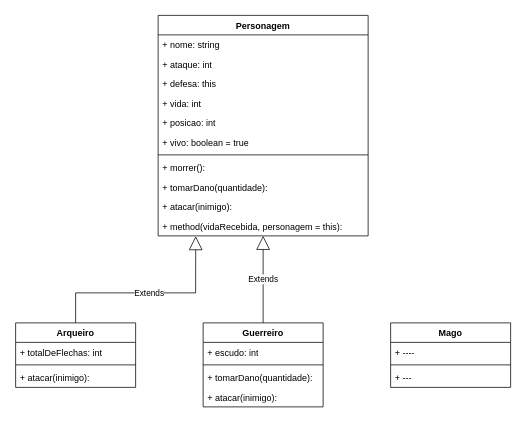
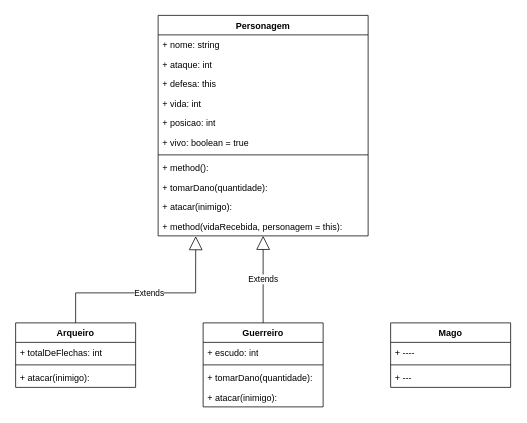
  <mxCell id="0" />
  <mxCell id="1" parent="0" />
  <mxCell id="2" value="Personagem" style="swimlane;fontStyle=1;align=center;verticalAlign=top;childLayout=stackLayout;horizontal=1;startSize=26;horizontalStack=0;resizeParent=1;resizeParentMax=0;resizeLast=0;collapsible=1;marginBottom=0;whiteSpace=wrap;html=1;" vertex="1" parent="1"><mxGeometry x="210" y="20" width="280" height="294" as="geometry" /></mxCell>
  <mxCell id="3" value="+ nome: string" style="text;strokeColor=none;fillColor=none;align=left;verticalAlign=top;spacingLeft=4;spacingRight=4;overflow=hidden;rotatable=0;points=[[0,0.5],[1,0.5]];portConstraint=eastwest;whiteSpace=wrap;html=1;" vertex="1" parent="2"><mxGeometry y="26" width="280" height="26" as="geometry" /></mxCell>
  <mxCell id="4" value="+ ataque: int" style="text;strokeColor=none;fillColor=none;align=left;verticalAlign=top;spacingLeft=4;spacingRight=4;overflow=hidden;rotatable=0;points=[[0,0.5],[1,0.5]];portConstraint=eastwest;whiteSpace=wrap;html=1;" vertex="1" parent="2"><mxGeometry y="52" width="280" height="26" as="geometry" /></mxCell>
  <mxCell id="5" value="+ defesa: this" style="text;strokeColor=none;fillColor=none;align=left;verticalAlign=top;spacingLeft=4;spacingRight=4;overflow=hidden;rotatable=0;points=[[0,0.5],[1,0.5]];portConstraint=eastwest;whiteSpace=wrap;html=1;" vertex="1" parent="2"><mxGeometry y="78" width="280" height="26" as="geometry" /></mxCell>
  <mxCell id="6" value="+ vida: int" style="text;strokeColor=none;fillColor=none;align=left;verticalAlign=top;spacingLeft=4;spacingRight=4;overflow=hidden;rotatable=0;points=[[0,0.5],[1,0.5]];portConstraint=eastwest;whiteSpace=wrap;html=1;" vertex="1" parent="2"><mxGeometry y="104" width="280" height="26" as="geometry" /></mxCell>
  <mxCell id="7" value="+ posicao: int" style="text;strokeColor=none;fillColor=none;align=left;verticalAlign=top;spacingLeft=4;spacingRight=4;overflow=hidden;rotatable=0;points=[[0,0.5],[1,0.5]];portConstraint=eastwest;whiteSpace=wrap;html=1;" vertex="1" parent="2"><mxGeometry y="130" width="280" height="26" as="geometry" /></mxCell>
  <mxCell id="8" value="+ vivo: boolean = true" style="text;strokeColor=none;fillColor=none;align=left;verticalAlign=top;spacingLeft=4;spacingRight=4;overflow=hidden;rotatable=0;points=[[0,0.5],[1,0.5]];portConstraint=eastwest;whiteSpace=wrap;html=1;" vertex="1" parent="2"><mxGeometry y="156" width="280" height="26" as="geometry" /></mxCell>
  <mxCell id="9" value="" style="line;strokeWidth=1;fillColor=none;align=left;verticalAlign=middle;spacingTop=-1;spacingLeft=3;spacingRight=3;rotatable=0;labelPosition=right;points=[];portConstraint=eastwest;strokeColor=inherit;" vertex="1" parent="2"><mxGeometry y="182" width="280" height="8" as="geometry" /></mxCell>
- <mxCell id="10" value="+ morrer():&amp;nbsp;" style="text;strokeColor=none;fillColor=none;align=left;verticalAlign=top;spacingLeft=4;spacingRight=4;overflow=hidden;rotatable=0;points=[[0,0.5],[1,0.5]];portConstraint=eastwest;whiteSpace=wrap;html=1;" vertex="1" parent="2"><mxGeometry y="190" width="280" height="26" as="geometry" /></mxCell>
+ <mxCell id="10" value="+ method():&amp;nbsp;" style="text;strokeColor=none;fillColor=none;align=left;verticalAlign=top;spacingLeft=4;spacingRight=4;overflow=hidden;rotatable=0;points=[[0,0.5],[1,0.5]];portConstraint=eastwest;whiteSpace=wrap;html=1;" vertex="1" parent="2"><mxGeometry y="190" width="280" height="26" as="geometry" /></mxCell>
  <mxCell id="11" value="+ tomarDano(quantidade):" style="text;strokeColor=none;fillColor=none;align=left;verticalAlign=top;spacingLeft=4;spacingRight=4;overflow=hidden;rotatable=0;points=[[0,0.5],[1,0.5]];portConstraint=eastwest;whiteSpace=wrap;html=1;" vertex="1" parent="2"><mxGeometry y="216" width="280" height="26" as="geometry" /></mxCell>
  <mxCell id="12" value="+ atacar(inimigo):&amp;nbsp;" style="text;strokeColor=none;fillColor=none;align=left;verticalAlign=top;spacingLeft=4;spacingRight=4;overflow=hidden;rotatable=0;points=[[0,0.5],[1,0.5]];portConstraint=eastwest;whiteSpace=wrap;html=1;" vertex="1" parent="2"><mxGeometry y="242" width="280" height="26" as="geometry" /></mxCell>
  <mxCell id="13" value="+ method(vidaRecebida, personagem = this):&amp;nbsp;" style="text;strokeColor=none;fillColor=none;align=left;verticalAlign=top;spacingLeft=4;spacingRight=4;overflow=hidden;rotatable=0;points=[[0,0.5],[1,0.5]];portConstraint=eastwest;whiteSpace=wrap;html=1;" vertex="1" parent="2"><mxGeometry y="268" width="280" height="26" as="geometry" /></mxCell>
  <mxCell id="14" value="Arqueiro" style="swimlane;fontStyle=1;align=center;verticalAlign=top;childLayout=stackLayout;horizontal=1;startSize=26;horizontalStack=0;resizeParent=1;resizeParentMax=0;resizeLast=0;collapsible=1;marginBottom=0;whiteSpace=wrap;html=1;" vertex="1" parent="1"><mxGeometry x="20" y="430" width="160" height="86" as="geometry" /></mxCell>
  <mxCell id="15" value="+ totalDeFlechas: int" style="text;strokeColor=none;fillColor=none;align=left;verticalAlign=top;spacingLeft=4;spacingRight=4;overflow=hidden;rotatable=0;points=[[0,0.5],[1,0.5]];portConstraint=eastwest;whiteSpace=wrap;html=1;" vertex="1" parent="14"><mxGeometry y="26" width="160" height="26" as="geometry" /></mxCell>
  <mxCell id="16" value="" style="line;strokeWidth=1;fillColor=none;align=left;verticalAlign=middle;spacingTop=-1;spacingLeft=3;spacingRight=3;rotatable=0;labelPosition=right;points=[];portConstraint=eastwest;strokeColor=inherit;" vertex="1" parent="14"><mxGeometry y="52" width="160" height="8" as="geometry" /></mxCell>
  <mxCell id="17" value="+ atacar(inimigo):&amp;nbsp;" style="text;strokeColor=none;fillColor=none;align=left;verticalAlign=top;spacingLeft=4;spacingRight=4;overflow=hidden;rotatable=0;points=[[0,0.5],[1,0.5]];portConstraint=eastwest;whiteSpace=wrap;html=1;" vertex="1" parent="14"><mxGeometry y="60" width="160" height="26" as="geometry" /></mxCell>
  <mxCell id="18" value="Extends" style="endArrow=block;endSize=16;endFill=0;html=1;rounded=0;entryX=0.179;entryY=1.016;entryDx=0;entryDy=0;entryPerimeter=0;exitX=0.5;exitY=0;exitDx=0;exitDy=0;" edge="1" parent="1" target="13"><mxGeometry width="160" relative="1" as="geometry"><mxPoint x="100" y="430" as="sourcePoint" /><mxPoint x="257.6" y="318.42" as="targetPoint" /><Array as="points"><mxPoint x="100" y="390" /><mxPoint x="260" y="390" /></Array></mxGeometry></mxCell>
  <mxCell id="19" value="Mago" style="swimlane;fontStyle=1;align=center;verticalAlign=top;childLayout=stackLayout;horizontal=1;startSize=26;horizontalStack=0;resizeParent=1;resizeParentMax=0;resizeLast=0;collapsible=1;marginBottom=0;whiteSpace=wrap;html=1;" vertex="1" parent="1"><mxGeometry x="520" y="430" width="160" height="86" as="geometry" /></mxCell>
  <mxCell id="20" value="+ ----" style="text;strokeColor=none;fillColor=none;align=left;verticalAlign=top;spacingLeft=4;spacingRight=4;overflow=hidden;rotatable=0;points=[[0,0.5],[1,0.5]];portConstraint=eastwest;whiteSpace=wrap;html=1;" vertex="1" parent="19"><mxGeometry y="26" width="160" height="26" as="geometry" /></mxCell>
  <mxCell id="21" value="" style="line;strokeWidth=1;fillColor=none;align=left;verticalAlign=middle;spacingTop=-1;spacingLeft=3;spacingRight=3;rotatable=0;labelPosition=right;points=[];portConstraint=eastwest;strokeColor=inherit;" vertex="1" parent="19"><mxGeometry y="52" width="160" height="8" as="geometry" /></mxCell>
  <mxCell id="22" value="+ ---" style="text;strokeColor=none;fillColor=none;align=left;verticalAlign=top;spacingLeft=4;spacingRight=4;overflow=hidden;rotatable=0;points=[[0,0.5],[1,0.5]];portConstraint=eastwest;whiteSpace=wrap;html=1;" vertex="1" parent="19"><mxGeometry y="60" width="160" height="26" as="geometry" /></mxCell>
  <mxCell id="23" value="Guerreiro" style="swimlane;fontStyle=1;align=center;verticalAlign=top;childLayout=stackLayout;horizontal=1;startSize=26;horizontalStack=0;resizeParent=1;resizeParentMax=0;resizeLast=0;collapsible=1;marginBottom=0;whiteSpace=wrap;html=1;" vertex="1" parent="1"><mxGeometry x="270" y="430" width="160" height="112" as="geometry" /></mxCell>
  <mxCell id="24" value="+ escudo: int" style="text;strokeColor=none;fillColor=none;align=left;verticalAlign=top;spacingLeft=4;spacingRight=4;overflow=hidden;rotatable=0;points=[[0,0.5],[1,0.5]];portConstraint=eastwest;whiteSpace=wrap;html=1;" vertex="1" parent="23"><mxGeometry y="26" width="160" height="26" as="geometry" /></mxCell>
  <mxCell id="25" value="" style="line;strokeWidth=1;fillColor=none;align=left;verticalAlign=middle;spacingTop=-1;spacingLeft=3;spacingRight=3;rotatable=0;labelPosition=right;points=[];portConstraint=eastwest;strokeColor=inherit;" vertex="1" parent="23"><mxGeometry y="52" width="160" height="8" as="geometry" /></mxCell>
  <mxCell id="26" value="+ tomarDano(quantidade):" style="text;strokeColor=none;fillColor=none;align=left;verticalAlign=top;spacingLeft=4;spacingRight=4;overflow=hidden;rotatable=0;points=[[0,0.5],[1,0.5]];portConstraint=eastwest;whiteSpace=wrap;html=1;" vertex="1" parent="23"><mxGeometry y="60" width="160" height="26" as="geometry" /></mxCell>
  <mxCell id="27" value="+ atacar(inimigo):" style="text;strokeColor=none;fillColor=none;align=left;verticalAlign=top;spacingLeft=4;spacingRight=4;overflow=hidden;rotatable=0;points=[[0,0.5],[1,0.5]];portConstraint=eastwest;whiteSpace=wrap;html=1;" vertex="1" parent="23"><mxGeometry y="86" width="160" height="26" as="geometry" /></mxCell>
  <mxCell id="28" value="Extends" style="endArrow=block;endSize=16;endFill=0;html=1;rounded=0;entryX=0.5;entryY=1;entryDx=0;entryDy=0;exitX=0.5;exitY=0;exitDx=0;exitDy=0;" edge="1" parent="1" source="23" target="2"><mxGeometry width="160" relative="1" as="geometry"><mxPoint x="290" y="476" as="sourcePoint" /><mxPoint x="450" y="360" as="targetPoint" /></mxGeometry></mxCell>
